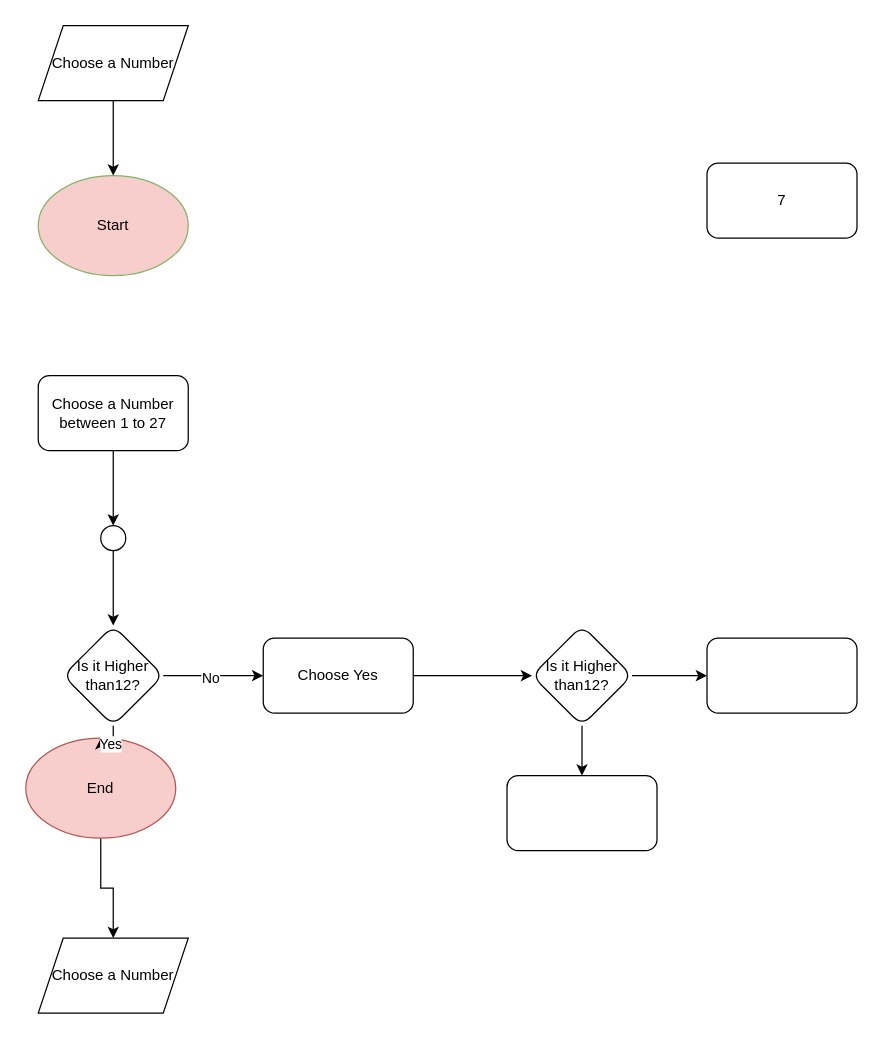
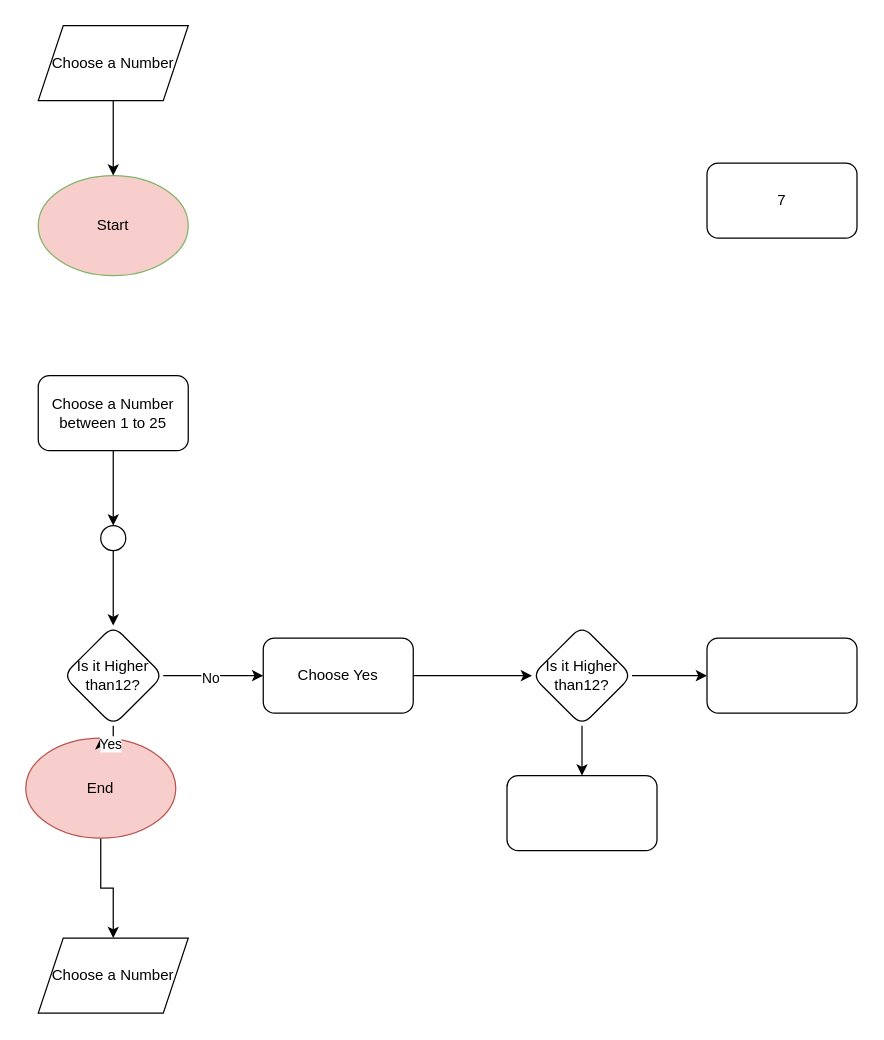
  <mxCell id="0" />
  <mxCell id="1" parent="0" />
  <mxCell id="2" value="Start" style="ellipse;whiteSpace=wrap;html=1;fillColor=#f8cecc;strokeColor=#82b366;" vertex="1" parent="1"><mxGeometry x="30" y="140" width="120" height="80" as="geometry" /></mxCell>
  <mxCell id="3" value="" style="edgeStyle=orthogonalEdgeStyle;rounded=0;orthogonalLoop=1;jettySize=auto;html=1;" edge="1" parent="1" source="4" target="9"><mxGeometry relative="1" as="geometry" /></mxCell>
- <mxCell id="4" value="Choose a Number between 1 to 27" style="rounded=1;whiteSpace=wrap;html=1;" vertex="1" parent="1"><mxGeometry x="30" y="300" width="120" height="60" as="geometry" /></mxCell>
+ <mxCell id="4" value="Choose a Number between 1 to 25" style="rounded=1;whiteSpace=wrap;html=1;" vertex="1" parent="1"><mxGeometry x="30" y="300" width="120" height="60" as="geometry" /></mxCell>
  <mxCell id="5" value="7" style="rounded=1;whiteSpace=wrap;html=1;" vertex="1" parent="1"><mxGeometry x="565" y="130" width="120" height="60" as="geometry" /></mxCell>
  <mxCell id="6" value="" style="edgeStyle=orthogonalEdgeStyle;rounded=0;orthogonalLoop=1;jettySize=auto;html=1;" edge="1" parent="1" source="7" target="22"><mxGeometry relative="1" as="geometry" /></mxCell>
  <mxCell id="7" value="End" style="ellipse;whiteSpace=wrap;html=1;fillColor=#f8cecc;strokeColor=#b85450;" vertex="1" parent="1"><mxGeometry x="20" y="590" width="120" height="80" as="geometry" /></mxCell>
  <mxCell id="8" value="" style="edgeStyle=orthogonalEdgeStyle;rounded=0;orthogonalLoop=1;jettySize=auto;html=1;" edge="1" parent="1" source="9" target="14"><mxGeometry relative="1" as="geometry" /></mxCell>
  <mxCell id="9" value="" style="ellipse;whiteSpace=wrap;html=1;rounded=1;" vertex="1" parent="1"><mxGeometry x="80" y="420" width="20" height="20" as="geometry" /></mxCell>
  <mxCell id="10" value="" style="edgeStyle=orthogonalEdgeStyle;rounded=0;orthogonalLoop=1;jettySize=auto;html=1;" edge="1" parent="1" source="14" target="16"><mxGeometry relative="1" as="geometry" /></mxCell>
  <mxCell id="11" value="No" style="edgeLabel;html=1;align=center;verticalAlign=middle;resizable=0;points=[];" vertex="1" connectable="0" parent="10"><mxGeometry x="-0.067" y="-1" relative="1" as="geometry"><mxPoint as="offset" /></mxGeometry></mxCell>
  <mxCell id="12" value="" style="edgeStyle=orthogonalEdgeStyle;rounded=0;orthogonalLoop=1;jettySize=auto;html=1;entryX=0.5;entryY=0;entryDx=0;entryDy=0;" edge="1" parent="1" source="14" target="7"><mxGeometry relative="1" as="geometry"><mxPoint x="100" y="570" as="targetPoint" /></mxGeometry></mxCell>
  <mxCell id="13" value="Yes" style="edgeLabel;html=1;align=center;verticalAlign=middle;resizable=0;points=[];" vertex="1" connectable="0" parent="12"><mxGeometry x="-0.289" y="-3" relative="1" as="geometry"><mxPoint as="offset" /></mxGeometry></mxCell>
  <mxCell id="14" value="Is it Higher than12?" style="rhombus;whiteSpace=wrap;html=1;rounded=1;" vertex="1" parent="1"><mxGeometry x="50" y="500" width="80" height="80" as="geometry" /></mxCell>
  <mxCell id="15" value="" style="edgeStyle=orthogonalEdgeStyle;rounded=0;orthogonalLoop=1;jettySize=auto;html=1;" edge="1" parent="1" source="16" target="19"><mxGeometry relative="1" as="geometry" /></mxCell>
  <mxCell id="16" value="Choose Yes" style="whiteSpace=wrap;html=1;rounded=1;" vertex="1" parent="1"><mxGeometry x="210" y="510" width="120" height="60" as="geometry" /></mxCell>
  <mxCell id="17" value="" style="edgeStyle=orthogonalEdgeStyle;rounded=0;orthogonalLoop=1;jettySize=auto;html=1;" edge="1" parent="1" source="19" target="23"><mxGeometry relative="1" as="geometry" /></mxCell>
  <mxCell id="18" value="" style="edgeStyle=orthogonalEdgeStyle;rounded=0;orthogonalLoop=1;jettySize=auto;html=1;" edge="1" parent="1" source="19" target="24"><mxGeometry relative="1" as="geometry" /></mxCell>
  <mxCell id="19" value="Is it Higher than12?" style="rhombus;whiteSpace=wrap;html=1;rounded=1;" vertex="1" parent="1"><mxGeometry x="425" y="500" width="80" height="80" as="geometry" /></mxCell>
  <mxCell id="20" value="" style="edgeStyle=orthogonalEdgeStyle;rounded=0;orthogonalLoop=1;jettySize=auto;html=1;" edge="1" parent="1" source="21" target="2"><mxGeometry relative="1" as="geometry" /></mxCell>
  <mxCell id="21" value="Choose a Number" style="shape=parallelogram;perimeter=parallelogramPerimeter;whiteSpace=wrap;html=1;fixedSize=1;" vertex="1" parent="1"><mxGeometry x="30" y="20" width="120" height="60" as="geometry" /></mxCell>
  <mxCell id="22" value="Choose a Number" style="shape=parallelogram;perimeter=parallelogramPerimeter;whiteSpace=wrap;html=1;fixedSize=1;" vertex="1" parent="1"><mxGeometry x="30" y="750" width="120" height="60" as="geometry" /></mxCell>
  <mxCell id="23" value="" style="whiteSpace=wrap;html=1;rounded=1;" vertex="1" parent="1"><mxGeometry x="405" y="620" width="120" height="60" as="geometry" /></mxCell>
  <mxCell id="24" value="" style="whiteSpace=wrap;html=1;rounded=1;" vertex="1" parent="1"><mxGeometry x="565" y="510" width="120" height="60" as="geometry" /></mxCell>
